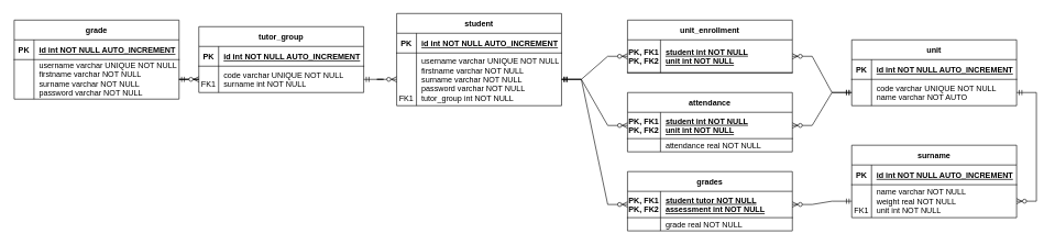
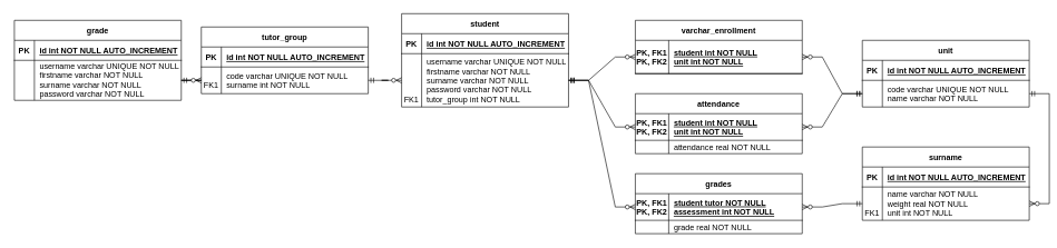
  <mxCell id="0" />
  <mxCell id="1" parent="0" />
  <mxCell id="2" value="grade" style="shape=table;startSize=30;container=1;collapsible=1;childLayout=tableLayout;fixedRows=1;rowLines=0;fontStyle=1;align=center;resizeLast=1;" parent="1" vertex="1"><mxGeometry x="20" y="30" width="250" height="120" as="geometry" /></mxCell>
  <mxCell id="3" value="" style="shape=partialRectangle;collapsible=0;dropTarget=0;pointerEvents=0;fillColor=none;points=[[0,0.5],[1,0.5]];portConstraint=eastwest;top=0;left=0;right=0;bottom=1;" parent="2" vertex="1"><mxGeometry y="30" width="250" height="30" as="geometry" /></mxCell>
  <mxCell id="4" value="PK" style="shape=partialRectangle;overflow=hidden;connectable=0;fillColor=none;top=0;left=0;bottom=0;right=0;fontStyle=1;" parent="3" vertex="1"><mxGeometry width="30" height="30" as="geometry"><mxRectangle width="30" height="30" as="alternateBounds" /></mxGeometry></mxCell>
  <mxCell id="5" value="id int NOT NULL AUTO_INCREMENT" style="shape=partialRectangle;overflow=hidden;connectable=0;fillColor=none;top=0;left=0;bottom=0;right=0;align=left;spacingLeft=6;fontStyle=5;" parent="3" vertex="1"><mxGeometry x="30" width="220" height="30" as="geometry"><mxRectangle width="220" height="30" as="alternateBounds" /></mxGeometry></mxCell>
  <mxCell id="6" value="" style="shape=partialRectangle;collapsible=0;dropTarget=0;pointerEvents=0;fillColor=none;points=[[0,0.5],[1,0.5]];portConstraint=eastwest;top=0;left=0;right=0;bottom=0;" parent="2" vertex="1"><mxGeometry y="60" width="250" height="60" as="geometry" /></mxCell>
  <mxCell id="7" value="" style="shape=partialRectangle;overflow=hidden;connectable=0;fillColor=none;top=0;left=0;bottom=0;right=0;" parent="6" vertex="1"><mxGeometry width="30" height="60" as="geometry"><mxRectangle width="30" height="60" as="alternateBounds" /></mxGeometry></mxCell>
  <mxCell id="8" value="username varchar UNIQUE NOT NULL&#10;firstname varchar NOT NULL&#10;surname varchar NOT NULL&#10;password varchar NOT NULL&#10;" style="shape=partialRectangle;overflow=hidden;connectable=0;fillColor=none;top=0;left=0;bottom=0;right=0;align=left;spacingLeft=6;" parent="6" vertex="1"><mxGeometry x="30" width="220" height="60" as="geometry"><mxRectangle width="220" height="60" as="alternateBounds" /></mxGeometry></mxCell>
  <mxCell id="9" value="student" style="shape=table;startSize=30;container=1;collapsible=1;childLayout=tableLayout;fixedRows=1;rowLines=0;fontStyle=1;align=center;resizeLast=1;" parent="1" vertex="1"><mxGeometry x="600" y="20" width="250" height="140" as="geometry" /></mxCell>
  <mxCell id="10" value="" style="shape=partialRectangle;collapsible=0;dropTarget=0;pointerEvents=0;fillColor=none;points=[[0,0.5],[1,0.5]];portConstraint=eastwest;top=0;left=0;right=0;bottom=1;" parent="9" vertex="1"><mxGeometry y="30" width="250" height="30" as="geometry" /></mxCell>
  <mxCell id="11" value="PK" style="shape=partialRectangle;overflow=hidden;connectable=0;fillColor=none;top=0;left=0;bottom=0;right=0;fontStyle=1;" parent="10" vertex="1"><mxGeometry width="30" height="30" as="geometry"><mxRectangle width="30" height="30" as="alternateBounds" /></mxGeometry></mxCell>
  <mxCell id="12" value="id int NOT NULL AUTO_INCREMENT" style="shape=partialRectangle;overflow=hidden;connectable=0;fillColor=none;top=0;left=0;bottom=0;right=0;align=left;spacingLeft=6;fontStyle=5;" parent="10" vertex="1"><mxGeometry x="30" width="220" height="30" as="geometry"><mxRectangle width="220" height="30" as="alternateBounds" /></mxGeometry></mxCell>
  <mxCell id="13" value="" style="shape=partialRectangle;collapsible=0;dropTarget=0;pointerEvents=0;fillColor=none;points=[[0,0.5],[1,0.5]];portConstraint=eastwest;top=0;left=0;right=0;bottom=0;" parent="9" vertex="1"><mxGeometry y="60" width="250" height="80" as="geometry" /></mxCell>
  <mxCell id="14" value="&#10;&#10;&#10;&#10;FK1" style="shape=partialRectangle;overflow=hidden;connectable=0;fillColor=none;top=0;left=0;bottom=0;right=0;" parent="13" vertex="1"><mxGeometry width="30" height="80" as="geometry"><mxRectangle width="30" height="80" as="alternateBounds" /></mxGeometry></mxCell>
  <mxCell id="15" value="username varchar UNIQUE NOT NULL&#10;firstname varchar NOT NULL&#10;surname varchar NOT NULL&#10;password varchar NOT NULL&#10;tutor_group int NOT NULL" style="shape=partialRectangle;overflow=hidden;connectable=0;fillColor=none;top=0;left=0;bottom=0;right=0;align=left;spacingLeft=6;" parent="13" vertex="1"><mxGeometry x="30" width="220" height="80" as="geometry"><mxRectangle width="220" height="80" as="alternateBounds" /></mxGeometry></mxCell>
  <mxCell id="16" value="unit" style="shape=table;startSize=30;container=1;collapsible=1;childLayout=tableLayout;fixedRows=1;rowLines=0;fontStyle=1;align=center;resizeLast=1;" parent="1" vertex="1"><mxGeometry x="1290" y="60" width="250" height="100" as="geometry" /></mxCell>
  <mxCell id="17" value="" style="shape=partialRectangle;collapsible=0;dropTarget=0;pointerEvents=0;fillColor=none;points=[[0,0.5],[1,0.5]];portConstraint=eastwest;top=0;left=0;right=0;bottom=1;" parent="16" vertex="1"><mxGeometry y="30" width="250" height="30" as="geometry" /></mxCell>
  <mxCell id="18" value="PK" style="shape=partialRectangle;overflow=hidden;connectable=0;fillColor=none;top=0;left=0;bottom=0;right=0;fontStyle=1;" parent="17" vertex="1"><mxGeometry width="30" height="30" as="geometry"><mxRectangle width="30" height="30" as="alternateBounds" /></mxGeometry></mxCell>
  <mxCell id="19" value="id int NOT NULL AUTO_INCREMENT" style="shape=partialRectangle;overflow=hidden;connectable=0;fillColor=none;top=0;left=0;bottom=0;right=0;align=left;spacingLeft=6;fontStyle=5;" parent="17" vertex="1"><mxGeometry x="30" width="220" height="30" as="geometry"><mxRectangle width="220" height="30" as="alternateBounds" /></mxGeometry></mxCell>
  <mxCell id="20" value="" style="shape=partialRectangle;collapsible=0;dropTarget=0;pointerEvents=0;fillColor=none;points=[[0,0.5],[1,0.5]];portConstraint=eastwest;top=0;left=0;right=0;bottom=0;" parent="16" vertex="1"><mxGeometry y="60" width="250" height="40" as="geometry" /></mxCell>
  <mxCell id="21" value="" style="shape=partialRectangle;overflow=hidden;connectable=0;fillColor=none;top=0;left=0;bottom=0;right=0;" parent="20" vertex="1"><mxGeometry width="30" height="40" as="geometry"><mxRectangle width="30" height="40" as="alternateBounds" /></mxGeometry></mxCell>
- <mxCell id="22" value="code varchar UNIQUE NOT NULL&#10;name varchar NOT AUTO" style="shape=partialRectangle;overflow=hidden;connectable=0;fillColor=none;top=0;left=0;bottom=0;right=0;align=left;spacingLeft=6;" parent="20" vertex="1"><mxGeometry x="30" width="220" height="40" as="geometry"><mxRectangle width="220" height="40" as="alternateBounds" /></mxGeometry></mxCell>
- <mxCell id="23" value="unit_enrollment" style="shape=table;startSize=30;container=1;collapsible=1;childLayout=tableLayout;fixedRows=1;rowLines=0;fontStyle=1;align=center;resizeLast=1;" parent="1" vertex="1"><mxGeometry x="950" y="30" width="250" height="80" as="geometry" /></mxCell>
+ <mxCell id="22" value="code varchar UNIQUE NOT NULL&#10;name varchar NOT NULL" style="shape=partialRectangle;overflow=hidden;connectable=0;fillColor=none;top=0;left=0;bottom=0;right=0;align=left;spacingLeft=6;" parent="20" vertex="1"><mxGeometry x="30" width="220" height="40" as="geometry"><mxRectangle width="220" height="40" as="alternateBounds" /></mxGeometry></mxCell>
+ <mxCell id="23" value="varchar_enrollment" style="shape=table;startSize=30;container=1;collapsible=1;childLayout=tableLayout;fixedRows=1;rowLines=0;fontStyle=1;align=center;resizeLast=1;" parent="1" vertex="1"><mxGeometry x="950" y="30" width="250" height="80" as="geometry" /></mxCell>
  <mxCell id="24" value="" style="shape=partialRectangle;collapsible=0;dropTarget=0;pointerEvents=0;fillColor=none;points=[[0,0.5],[1,0.5]];portConstraint=eastwest;top=0;left=0;right=0;bottom=1;" parent="23" vertex="1"><mxGeometry y="30" width="250" height="50" as="geometry" /></mxCell>
  <mxCell id="25" value="PK, FK1&#10;PK, FK2" style="shape=partialRectangle;overflow=hidden;connectable=0;fillColor=none;top=0;left=0;bottom=0;right=0;fontStyle=1;" parent="24" vertex="1"><mxGeometry width="50" height="50" as="geometry"><mxRectangle width="50" height="50" as="alternateBounds" /></mxGeometry></mxCell>
  <mxCell id="26" value="student int NOT NULL&#10;unit int NOT NULL" style="shape=partialRectangle;overflow=hidden;connectable=0;fillColor=none;top=0;left=0;bottom=0;right=0;align=left;spacingLeft=6;fontStyle=5;" parent="24" vertex="1"><mxGeometry x="50" width="200" height="50" as="geometry"><mxRectangle width="200" height="50" as="alternateBounds" /></mxGeometry></mxCell>
  <mxCell id="27" value="attendance" style="shape=table;startSize=30;container=1;collapsible=1;childLayout=tableLayout;fixedRows=1;rowLines=0;fontStyle=1;align=center;resizeLast=1;" parent="1" vertex="1"><mxGeometry x="950" y="140" width="250" height="90" as="geometry" /></mxCell>
  <mxCell id="28" value="" style="shape=partialRectangle;collapsible=0;dropTarget=0;pointerEvents=0;fillColor=none;points=[[0,0.5],[1,0.5]];portConstraint=eastwest;top=0;left=0;right=0;bottom=1;" parent="27" vertex="1"><mxGeometry y="30" width="250" height="40" as="geometry" /></mxCell>
  <mxCell id="29" value="PK, FK1&#10;PK, FK2" style="shape=partialRectangle;overflow=hidden;connectable=0;fillColor=none;top=0;left=0;bottom=0;right=0;fontStyle=1;" parent="28" vertex="1"><mxGeometry width="50" height="40" as="geometry"><mxRectangle width="50" height="40" as="alternateBounds" /></mxGeometry></mxCell>
  <mxCell id="30" value="student int NOT NULL&#10;unit int NOT NULL" style="shape=partialRectangle;overflow=hidden;connectable=0;fillColor=none;top=0;left=0;bottom=0;right=0;align=left;spacingLeft=6;fontStyle=5;" parent="28" vertex="1"><mxGeometry x="50" width="200" height="40" as="geometry"><mxRectangle width="200" height="40" as="alternateBounds" /></mxGeometry></mxCell>
  <mxCell id="31" value="" style="shape=partialRectangle;collapsible=0;dropTarget=0;pointerEvents=0;fillColor=none;points=[[0,0.5],[1,0.5]];portConstraint=eastwest;top=0;left=0;right=0;bottom=0;" parent="27" vertex="1"><mxGeometry y="70" width="250" height="20" as="geometry" /></mxCell>
  <mxCell id="32" value="" style="shape=partialRectangle;overflow=hidden;connectable=0;fillColor=none;top=0;left=0;bottom=0;right=0;" parent="31" vertex="1"><mxGeometry width="50" height="20" as="geometry"><mxRectangle width="50" height="20" as="alternateBounds" /></mxGeometry></mxCell>
  <mxCell id="33" value="attendance real NOT NULL" style="shape=partialRectangle;overflow=hidden;connectable=0;fillColor=none;top=0;left=0;bottom=0;right=0;align=left;spacingLeft=6;" parent="31" vertex="1"><mxGeometry x="50" width="200" height="20" as="geometry"><mxRectangle width="200" height="20" as="alternateBounds" /></mxGeometry></mxCell>
  <mxCell id="34" value="surname" style="shape=table;startSize=30;container=1;collapsible=1;childLayout=tableLayout;fixedRows=1;rowLines=0;fontStyle=1;align=center;resizeLast=1;" parent="1" vertex="1"><mxGeometry x="1290" y="220" width="250" height="110" as="geometry" /></mxCell>
  <mxCell id="35" value="" style="shape=partialRectangle;collapsible=0;dropTarget=0;pointerEvents=0;fillColor=none;points=[[0,0.5],[1,0.5]];portConstraint=eastwest;top=0;left=0;right=0;bottom=1;" parent="34" vertex="1"><mxGeometry y="30" width="250" height="30" as="geometry" /></mxCell>
  <mxCell id="36" value="PK" style="shape=partialRectangle;overflow=hidden;connectable=0;fillColor=none;top=0;left=0;bottom=0;right=0;fontStyle=1;" parent="35" vertex="1"><mxGeometry width="30" height="30" as="geometry"><mxRectangle width="30" height="30" as="alternateBounds" /></mxGeometry></mxCell>
  <mxCell id="37" value="id int NOT NULL AUTO_INCREMENT" style="shape=partialRectangle;overflow=hidden;connectable=0;fillColor=none;top=0;left=0;bottom=0;right=0;align=left;spacingLeft=6;fontStyle=5;" parent="35" vertex="1"><mxGeometry x="30" width="220" height="30" as="geometry"><mxRectangle width="220" height="30" as="alternateBounds" /></mxGeometry></mxCell>
  <mxCell id="38" value="" style="shape=partialRectangle;collapsible=0;dropTarget=0;pointerEvents=0;fillColor=none;points=[[0,0.5],[1,0.5]];portConstraint=eastwest;top=0;left=0;right=0;bottom=0;" parent="34" vertex="1"><mxGeometry y="60" width="250" height="50" as="geometry" /></mxCell>
  <mxCell id="39" value="&#10;&#10;FK1" style="shape=partialRectangle;overflow=hidden;connectable=0;fillColor=none;top=0;left=0;bottom=0;right=0;" parent="38" vertex="1"><mxGeometry width="30" height="50" as="geometry"><mxRectangle width="30" height="50" as="alternateBounds" /></mxGeometry></mxCell>
  <mxCell id="40" value="name varchar NOT NULL&#10;weight real NOT NULL&#10;unit int NOT NULL" style="shape=partialRectangle;overflow=hidden;connectable=0;fillColor=none;top=0;left=0;bottom=0;right=0;align=left;spacingLeft=6;" parent="38" vertex="1"><mxGeometry x="30" width="220" height="50" as="geometry"><mxRectangle width="220" height="50" as="alternateBounds" /></mxGeometry></mxCell>
  <mxCell id="41" value="grades" style="shape=table;startSize=30;container=1;collapsible=1;childLayout=tableLayout;fixedRows=1;rowLines=0;fontStyle=1;align=center;resizeLast=1;" parent="1" vertex="1"><mxGeometry x="950" y="260" width="250" height="90" as="geometry" /></mxCell>
  <mxCell id="42" value="" style="shape=partialRectangle;collapsible=0;dropTarget=0;pointerEvents=0;fillColor=none;points=[[0,0.5],[1,0.5]];portConstraint=eastwest;top=0;left=0;right=0;bottom=1;" parent="41" vertex="1"><mxGeometry y="30" width="250" height="40" as="geometry" /></mxCell>
  <mxCell id="43" value="PK, FK1&#10;PK, FK2" style="shape=partialRectangle;overflow=hidden;connectable=0;fillColor=none;top=0;left=0;bottom=0;right=0;fontStyle=1;" parent="42" vertex="1"><mxGeometry width="50" height="40" as="geometry"><mxRectangle width="50" height="40" as="alternateBounds" /></mxGeometry></mxCell>
  <mxCell id="44" value="student tutor NOT NULL&#10;assessment int NOT NULL" style="shape=partialRectangle;overflow=hidden;connectable=0;fillColor=none;top=0;left=0;bottom=0;right=0;align=left;spacingLeft=6;fontStyle=5;" parent="42" vertex="1"><mxGeometry x="50" width="200" height="40" as="geometry"><mxRectangle width="200" height="40" as="alternateBounds" /></mxGeometry></mxCell>
  <mxCell id="45" value="" style="shape=partialRectangle;collapsible=0;dropTarget=0;pointerEvents=0;fillColor=none;points=[[0,0.5],[1,0.5]];portConstraint=eastwest;top=0;left=0;right=0;bottom=0;" parent="41" vertex="1"><mxGeometry y="70" width="250" height="20" as="geometry" /></mxCell>
  <mxCell id="46" value="" style="shape=partialRectangle;overflow=hidden;connectable=0;fillColor=none;top=0;left=0;bottom=0;right=0;" parent="45" vertex="1"><mxGeometry width="50" height="20" as="geometry"><mxRectangle width="50" height="20" as="alternateBounds" /></mxGeometry></mxCell>
  <mxCell id="47" value="grade real NOT NULL" style="shape=partialRectangle;overflow=hidden;connectable=0;fillColor=none;top=0;left=0;bottom=0;right=0;align=left;spacingLeft=6;" parent="45" vertex="1"><mxGeometry x="50" width="200" height="20" as="geometry"><mxRectangle width="200" height="20" as="alternateBounds" /></mxGeometry></mxCell>
  <mxCell id="48" value="tutor_group" style="shape=table;startSize=30;container=1;collapsible=1;childLayout=tableLayout;fixedRows=1;rowLines=0;fontStyle=1;align=center;resizeLast=1;" vertex="1" parent="1"><mxGeometry x="300" y="40" width="250" height="100" as="geometry" /></mxCell>
  <mxCell id="49" value="" style="shape=partialRectangle;collapsible=0;dropTarget=0;pointerEvents=0;fillColor=none;points=[[0,0.5],[1,0.5]];portConstraint=eastwest;top=0;left=0;right=0;bottom=1;" vertex="1" parent="48"><mxGeometry y="30" width="250" height="30" as="geometry" /></mxCell>
  <mxCell id="50" value="PK" style="shape=partialRectangle;overflow=hidden;connectable=0;fillColor=none;top=0;left=0;bottom=0;right=0;fontStyle=1;" vertex="1" parent="49"><mxGeometry width="30" height="30" as="geometry"><mxRectangle width="30" height="30" as="alternateBounds" /></mxGeometry></mxCell>
  <mxCell id="51" value="id int NOT NULL AUTO_INCREMENT" style="shape=partialRectangle;overflow=hidden;connectable=0;fillColor=none;top=0;left=0;bottom=0;right=0;align=left;spacingLeft=6;fontStyle=5;" vertex="1" parent="49"><mxGeometry x="30" width="220" height="30" as="geometry"><mxRectangle width="220" height="30" as="alternateBounds" /></mxGeometry></mxCell>
  <mxCell id="52" value="" style="shape=partialRectangle;collapsible=0;dropTarget=0;pointerEvents=0;fillColor=none;points=[[0,0.5],[1,0.5]];portConstraint=eastwest;top=0;left=0;right=0;bottom=0;" vertex="1" parent="48"><mxGeometry y="60" width="250" height="40" as="geometry" /></mxCell>
  <mxCell id="53" value="&#10;FK1" style="shape=partialRectangle;overflow=hidden;connectable=0;fillColor=none;top=0;left=0;bottom=0;right=0;" vertex="1" parent="52"><mxGeometry width="30" height="40" as="geometry"><mxRectangle width="30" height="40" as="alternateBounds" /></mxGeometry></mxCell>
  <mxCell id="54" value="code varchar UNIQUE NOT NULL&#10;surname int NOT NULL" style="shape=partialRectangle;overflow=hidden;connectable=0;fillColor=none;top=0;left=0;bottom=0;right=0;align=left;spacingLeft=6;" vertex="1" parent="52"><mxGeometry x="30" width="220" height="40" as="geometry"><mxRectangle width="220" height="40" as="alternateBounds" /></mxGeometry></mxCell>
  <mxCell id="55" value="" style="edgeStyle=entityRelationEdgeStyle;fontSize=12;html=1;endArrow=ERzeroToMany;startArrow=ERmandOne;rounded=0;exitX=1;exitY=0.5;exitDx=0;exitDy=0;entryX=0;entryY=0.5;entryDx=0;entryDy=0;" edge="1" parent="1" source="6" target="52"><mxGeometry width="100" height="100" relative="1" as="geometry"><mxPoint x="290" y="274" as="sourcePoint" /><mxPoint x="390" y="174" as="targetPoint" /></mxGeometry></mxCell>
  <mxCell id="56" value="" style="edgeStyle=entityRelationEdgeStyle;fontSize=12;html=1;endArrow=ERzeroToMany;startArrow=ERmandOne;rounded=0;exitX=1;exitY=0.5;exitDx=0;exitDy=0;entryX=0;entryY=0.5;entryDx=0;entryDy=0;" edge="1" parent="1" source="52" target="13"><mxGeometry width="100" height="100" relative="1" as="geometry"><mxPoint x="550" y="330" as="sourcePoint" /><mxPoint x="650" y="230" as="targetPoint" /></mxGeometry></mxCell>
  <mxCell id="57" value="" style="edgeStyle=entityRelationEdgeStyle;fontSize=12;html=1;endArrow=ERzeroToMany;startArrow=ERmandOne;rounded=0;exitX=1;exitY=0.5;exitDx=0;exitDy=0;entryX=0;entryY=0.5;entryDx=0;entryDy=0;" edge="1" parent="1" source="13" target="24"><mxGeometry width="100" height="100" relative="1" as="geometry"><mxPoint x="770" y="330" as="sourcePoint" /><mxPoint x="870" y="230" as="targetPoint" /></mxGeometry></mxCell>
  <mxCell id="58" value="" style="edgeStyle=entityRelationEdgeStyle;fontSize=12;html=1;endArrow=ERzeroToMany;startArrow=ERmandOne;rounded=0;entryX=0;entryY=0.5;entryDx=0;entryDy=0;exitX=1;exitY=0.5;exitDx=0;exitDy=0;" edge="1" parent="1" source="13" target="28"><mxGeometry width="100" height="100" relative="1" as="geometry"><mxPoint x="850" y="136" as="sourcePoint" /><mxPoint x="950" y="70" as="targetPoint" /></mxGeometry></mxCell>
  <mxCell id="59" value="" style="edgeStyle=entityRelationEdgeStyle;fontSize=12;html=1;endArrow=ERzeroToMany;startArrow=ERmandOne;rounded=0;entryX=0;entryY=0.5;entryDx=0;entryDy=0;" edge="1" parent="1" target="42"><mxGeometry width="100" height="100" relative="1" as="geometry"><mxPoint x="850" y="120" as="sourcePoint" /><mxPoint x="1080" y="200" as="targetPoint" /></mxGeometry></mxCell>
  <mxCell id="60" value="" style="edgeStyle=entityRelationEdgeStyle;fontSize=12;html=1;endArrow=ERzeroToMany;startArrow=ERmandOne;rounded=0;exitX=0;exitY=0.5;exitDx=0;exitDy=0;entryX=1;entryY=0.5;entryDx=0;entryDy=0;" edge="1" parent="1" source="20" target="24"><mxGeometry width="100" height="100" relative="1" as="geometry"><mxPoint x="1170" y="235" as="sourcePoint" /><mxPoint x="1270" y="135" as="targetPoint" /></mxGeometry></mxCell>
  <mxCell id="61" value="" style="edgeStyle=entityRelationEdgeStyle;fontSize=12;html=1;endArrow=ERzeroToMany;startArrow=ERmandOne;rounded=0;exitX=0;exitY=0.5;exitDx=0;exitDy=0;entryX=1;entryY=0.5;entryDx=0;entryDy=0;" edge="1" parent="1" source="20" target="28"><mxGeometry width="100" height="100" relative="1" as="geometry"><mxPoint x="1420" y="263" as="sourcePoint" /><mxPoint x="1330" y="208" as="targetPoint" /></mxGeometry></mxCell>
  <mxCell id="62" value="" style="edgeStyle=entityRelationEdgeStyle;fontSize=12;html=1;endArrow=ERzeroToMany;startArrow=ERmandOne;rounded=0;exitX=0;exitY=0.5;exitDx=0;exitDy=0;entryX=1;entryY=0.5;entryDx=0;entryDy=0;" edge="1" parent="1" source="38" target="42"><mxGeometry width="100" height="100" relative="1" as="geometry"><mxPoint x="1230" y="370" as="sourcePoint" /><mxPoint x="1140" y="420" as="targetPoint" /></mxGeometry></mxCell>
  <mxCell id="63" value="" style="edgeStyle=entityRelationEdgeStyle;fontSize=12;html=1;endArrow=ERzeroToMany;startArrow=ERmandOne;rounded=0;exitX=1;exitY=0.5;exitDx=0;exitDy=0;entryX=1;entryY=0.5;entryDx=0;entryDy=0;" edge="1" parent="1" source="20" target="38"><mxGeometry width="100" height="100" relative="1" as="geometry"><mxPoint x="1310" y="160" as="sourcePoint" /><mxPoint x="1220" y="210" as="targetPoint" /></mxGeometry></mxCell>
